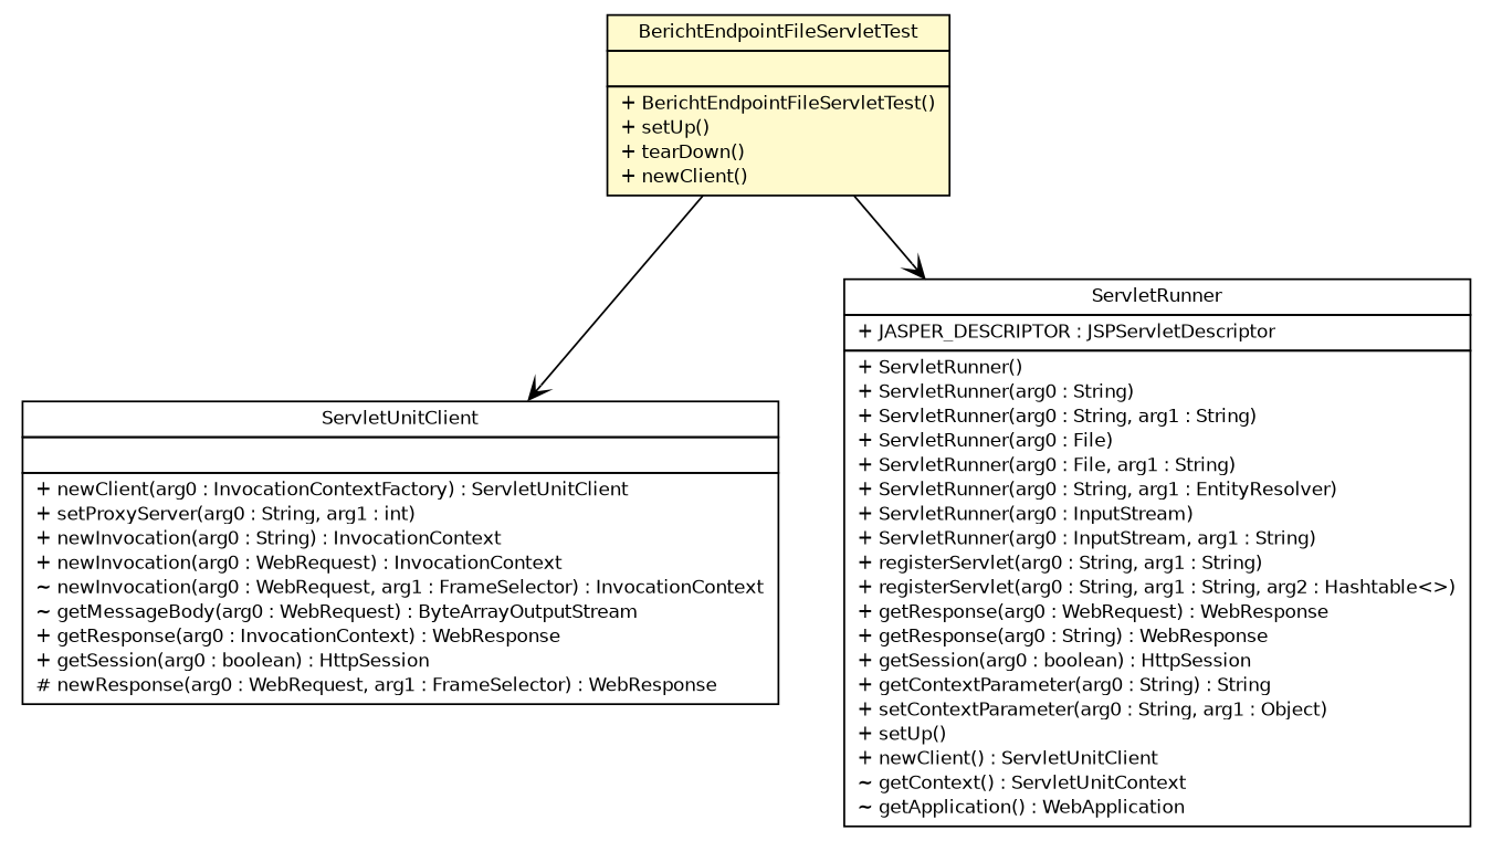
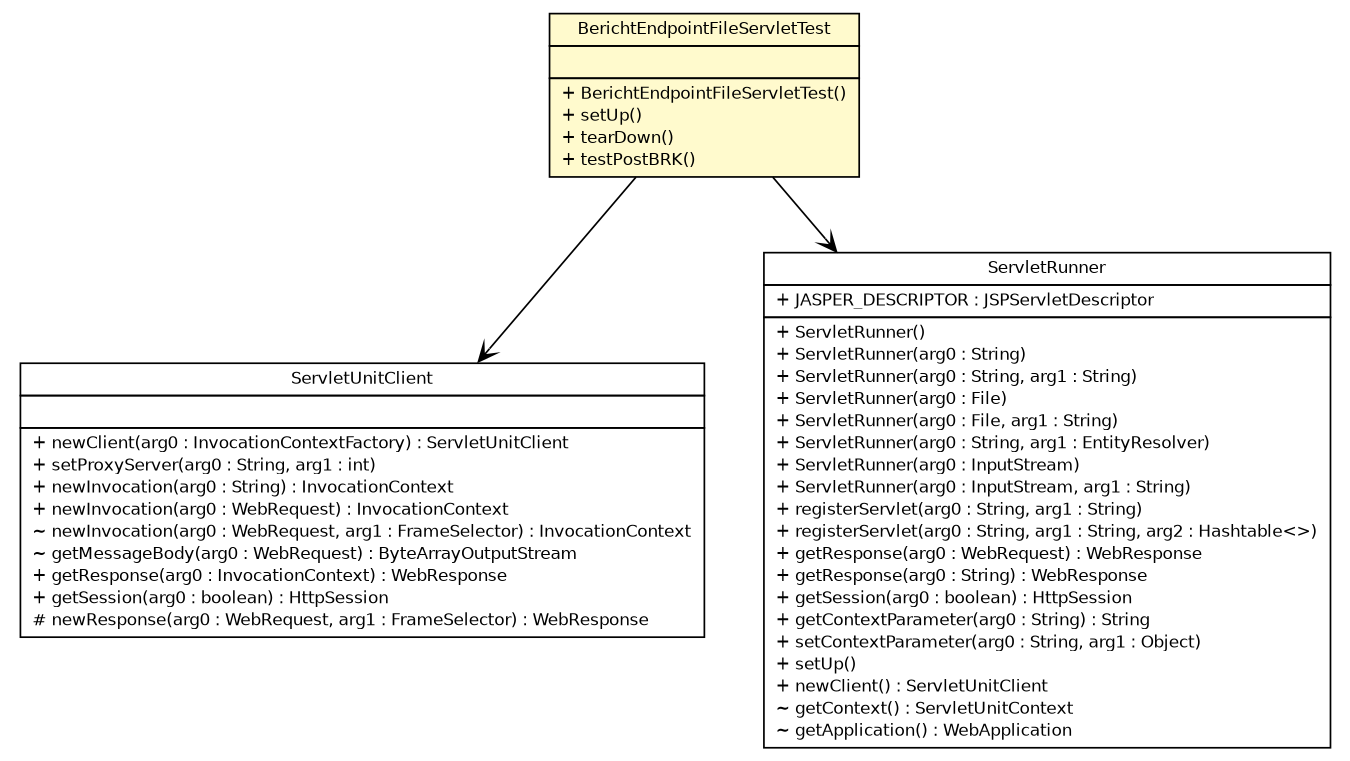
  digraph {
    nodesep=0.25
    ranksep=0.5
    node [fontcolor=black fontname=Helvetica fontsize=10.0 shape=plaintext]
    edge [arrowhead=open color=black fontcolor=black fontname=Helvetica fontsize=10.0 headport=p labelfontname=Helvetica labelfontsize=10 tailport=p]
-   n1 [label=<<table title="nl.b3p.brmo.service.proxy.BerichtEndpointFileServletTest" border="0" cellborder="1" cellspacing="0" cellpadding="2" port="p" bgcolor="lemonChiffon" href="./BerichtEndpointFileServletTest.html"> 		<tr><td><table border="0" cellspacing="0" cellpadding="1"> <tr><td align="center" balign="center"> BerichtEndpointFileServletTest </td></tr> 		</table></td></tr> 		<tr><td><table border="0" cellspacing="0" cellpadding="1"> <tr><td align="left" balign="left">  </td></tr> 		</table></td></tr> 		<tr><td><table border="0" cellspacing="0" cellpadding="1"> <tr><td align="left" balign="left"> + BerichtEndpointFileServletTest() </td></tr> <tr><td align="left" balign="left"> + setUp() </td></tr> <tr><td align="left" balign="left"> + tearDown() </td></tr> <tr><td align="left" balign="left"> + newClient() </td></tr> 		</table></td></tr> 		</table>>]
+   n1 [label=<<table title="nl.b3p.brmo.service.proxy.BerichtEndpointFileServletTest" border="0" cellborder="1" cellspacing="0" cellpadding="2" port="p" bgcolor="lemonChiffon" href="./BerichtEndpointFileServletTest.html"> 		<tr><td><table border="0" cellspacing="0" cellpadding="1"> <tr><td align="center" balign="center"> BerichtEndpointFileServletTest </td></tr> 		</table></td></tr> 		<tr><td><table border="0" cellspacing="0" cellpadding="1"> <tr><td align="left" balign="left">  </td></tr> 		</table></td></tr> 		<tr><td><table border="0" cellspacing="0" cellpadding="1"> <tr><td align="left" balign="left"> + BerichtEndpointFileServletTest() </td></tr> <tr><td align="left" balign="left"> + setUp() </td></tr> <tr><td align="left" balign="left"> + tearDown() </td></tr> <tr><td align="left" balign="left"> + testPostBRK() </td></tr> 		</table></td></tr> 		</table>>]
    n2 [label=<<table title="com.meterware.servletunit.ServletUnitClient" border="0" cellborder="1" cellspacing="0" cellpadding="2" port="p"> 		<tr><td><table border="0" cellspacing="0" cellpadding="1"> <tr><td align="center" balign="center"> ServletUnitClient </td></tr> 		</table></td></tr> 		<tr><td><table border="0" cellspacing="0" cellpadding="1"> <tr><td align="left" balign="left">  </td></tr> 		</table></td></tr> 		<tr><td><table border="0" cellspacing="0" cellpadding="1"> <tr><td align="left" balign="left"> + newClient(arg0 : InvocationContextFactory) : ServletUnitClient </td></tr> <tr><td align="left" balign="left"> + setProxyServer(arg0 : String, arg1 : int) </td></tr> <tr><td align="left" balign="left"> + newInvocation(arg0 : String) : InvocationContext </td></tr> <tr><td align="left" balign="left"> + newInvocation(arg0 : WebRequest) : InvocationContext </td></tr> <tr><td align="left" balign="left"> ~ newInvocation(arg0 : WebRequest, arg1 : FrameSelector) : InvocationContext </td></tr> <tr><td align="left" balign="left"> ~ getMessageBody(arg0 : WebRequest) : ByteArrayOutputStream </td></tr> <tr><td align="left" balign="left"> + getResponse(arg0 : InvocationContext) : WebResponse </td></tr> <tr><td align="left" balign="left"> + getSession(arg0 : boolean) : HttpSession </td></tr> <tr><td align="left" balign="left"> # newResponse(arg0 : WebRequest, arg1 : FrameSelector) : WebResponse </td></tr> 		</table></td></tr> 		</table>>]
    n3 [label=<<table title="com.meterware.servletunit.ServletRunner" border="0" cellborder="1" cellspacing="0" cellpadding="2" port="p"> 		<tr><td><table border="0" cellspacing="0" cellpadding="1"> <tr><td align="center" balign="center"> ServletRunner </td></tr> 		</table></td></tr> 		<tr><td><table border="0" cellspacing="0" cellpadding="1"> <tr><td align="left" balign="left"> + JASPER_DESCRIPTOR : JSPServletDescriptor </td></tr> 		</table></td></tr> 		<tr><td><table border="0" cellspacing="0" cellpadding="1"> <tr><td align="left" balign="left"> + ServletRunner() </td></tr> <tr><td align="left" balign="left"> + ServletRunner(arg0 : String) </td></tr> <tr><td align="left" balign="left"> + ServletRunner(arg0 : String, arg1 : String) </td></tr> <tr><td align="left" balign="left"> + ServletRunner(arg0 : File) </td></tr> <tr><td align="left" balign="left"> + ServletRunner(arg0 : File, arg1 : String) </td></tr> <tr><td align="left" balign="left"> + ServletRunner(arg0 : String, arg1 : EntityResolver) </td></tr> <tr><td align="left" balign="left"> + ServletRunner(arg0 : InputStream) </td></tr> <tr><td align="left" balign="left"> + ServletRunner(arg0 : InputStream, arg1 : String) </td></tr> <tr><td align="left" balign="left"> + registerServlet(arg0 : String, arg1 : String) </td></tr> <tr><td align="left" balign="left"> + registerServlet(arg0 : String, arg1 : String, arg2 : Hashtable&lt;&gt;) </td></tr> <tr><td align="left" balign="left"> + getResponse(arg0 : WebRequest) : WebResponse </td></tr> <tr><td align="left" balign="left"> + getResponse(arg0 : String) : WebResponse </td></tr> <tr><td align="left" balign="left"> + getSession(arg0 : boolean) : HttpSession </td></tr> <tr><td align="left" balign="left"> + getContextParameter(arg0 : String) : String </td></tr> <tr><td align="left" balign="left"> + setContextParameter(arg0 : String, arg1 : Object) </td></tr> <tr><td align="left" balign="left"> + setUp() </td></tr> <tr><td align="left" balign="left"> + newClient() : ServletUnitClient </td></tr> <tr><td align="left" balign="left"> ~ getContext() : ServletUnitContext </td></tr> <tr><td align="left" balign="left"> ~ getApplication() : WebApplication </td></tr> 		</table></td></tr> 		</table>>]
    n1 -> n2
    n1 -> n3
  }
